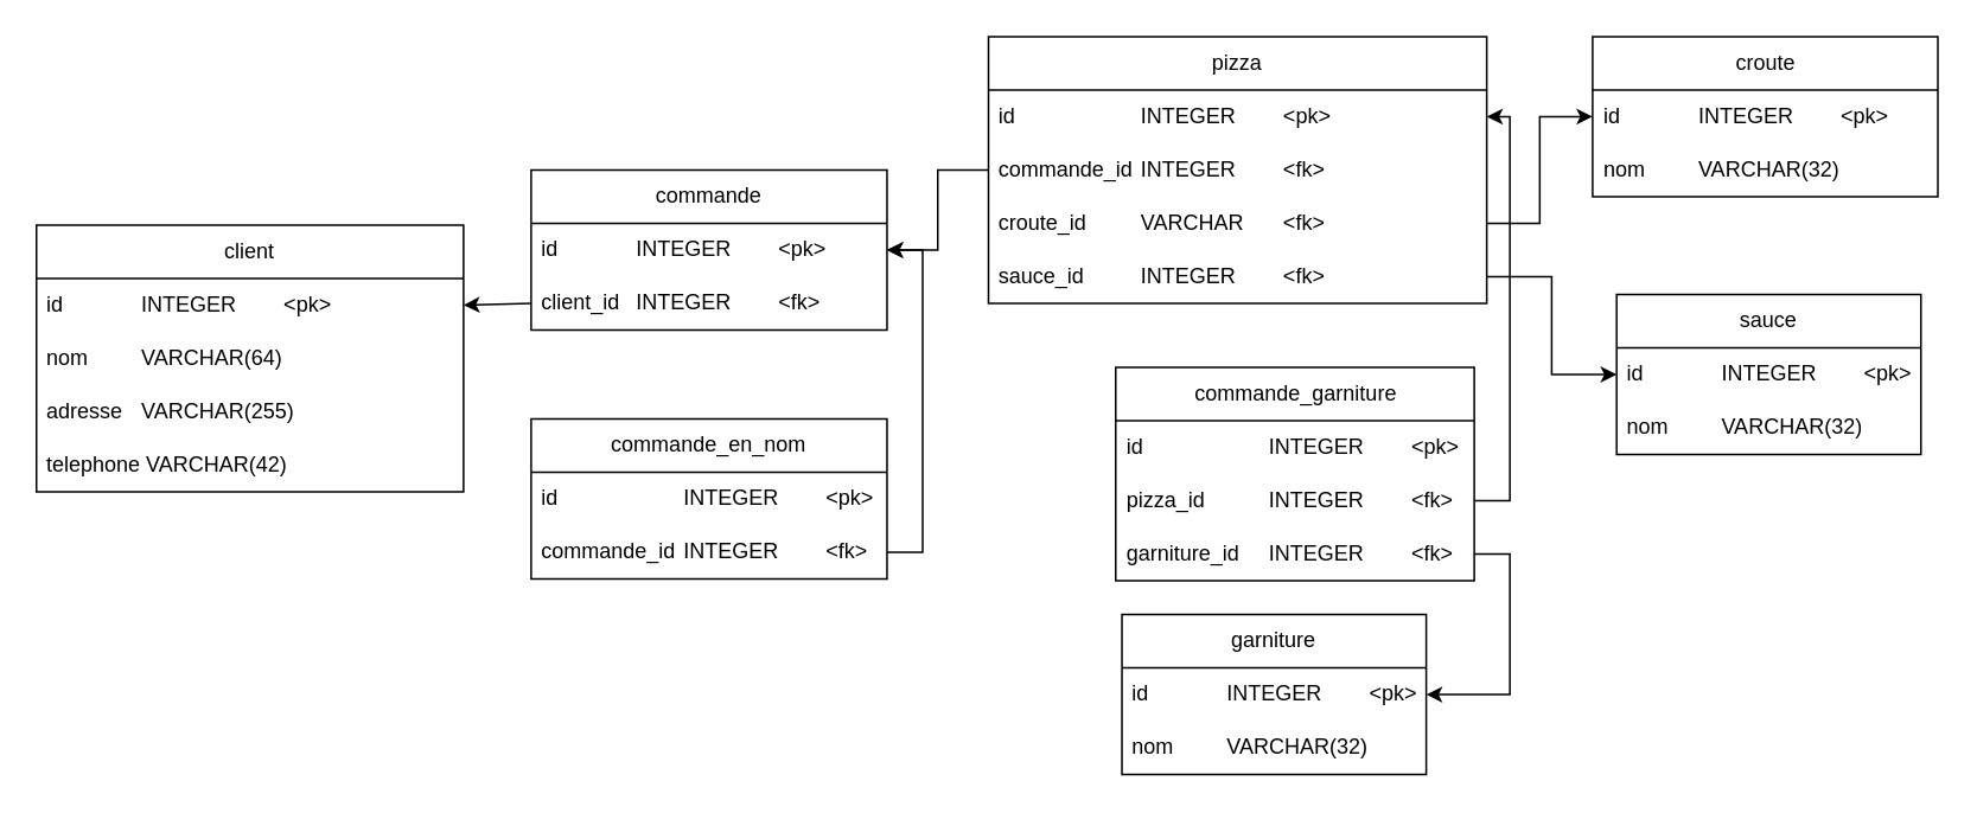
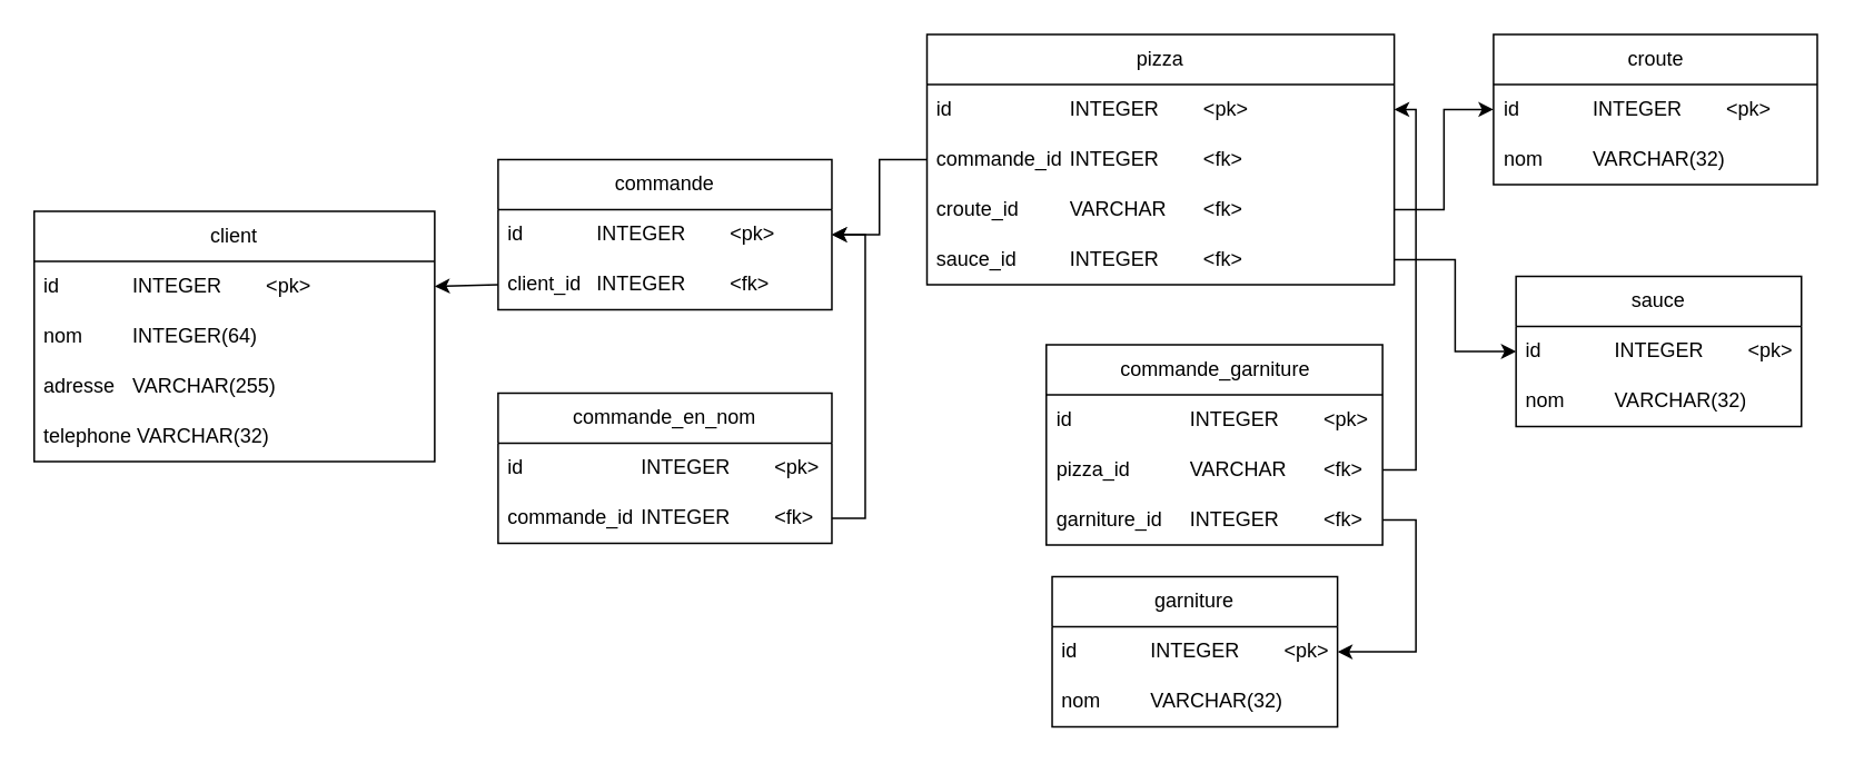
  <mxCell id="0" />
  <mxCell id="1" parent="0" />
  <mxCell id="2" value="client" style="swimlane;fontStyle=0;childLayout=stackLayout;horizontal=1;startSize=30;horizontalStack=0;resizeParent=1;resizeParentMax=0;resizeLast=0;collapsible=1;marginBottom=0;whiteSpace=wrap;html=1;" parent="1" vertex="1"><mxGeometry x="20" y="126" width="240" height="150" as="geometry" /></mxCell>
  <mxCell id="3" value="id&lt;span style=&quot;white-space: pre;&quot;&gt;&#09;&lt;/span&gt;&lt;span style=&quot;white-space: pre;&quot;&gt;&#09;&lt;/span&gt;INTEGER&lt;span style=&quot;white-space: pre;&quot;&gt;&#09;&lt;/span&gt;&amp;lt;pk&amp;gt;" style="text;strokeColor=none;fillColor=none;align=left;verticalAlign=middle;spacingLeft=4;spacingRight=4;overflow=hidden;points=[[0,0.5],[1,0.5]];portConstraint=eastwest;rotatable=0;whiteSpace=wrap;html=1;" parent="2" vertex="1"><mxGeometry y="30" width="240" height="30" as="geometry" /></mxCell>
- <mxCell id="4" value="nom&lt;span style=&quot;white-space: pre;&quot;&gt;&#09;&lt;span style=&quot;white-space: pre;&quot;&gt;&#09;&lt;/span&gt;&lt;/span&gt;VARCHAR(64)" style="text;strokeColor=none;fillColor=none;align=left;verticalAlign=middle;spacingLeft=4;spacingRight=4;overflow=hidden;points=[[0,0.5],[1,0.5]];portConstraint=eastwest;rotatable=0;whiteSpace=wrap;html=1;" parent="2" vertex="1"><mxGeometry y="60" width="240" height="30" as="geometry" /></mxCell>
+ <mxCell id="4" value="nom&lt;span style=&quot;white-space: pre;&quot;&gt;&#09;&lt;span style=&quot;white-space: pre;&quot;&gt;&#09;&lt;/span&gt;&lt;/span&gt;INTEGER(64)" style="text;strokeColor=none;fillColor=none;align=left;verticalAlign=middle;spacingLeft=4;spacingRight=4;overflow=hidden;points=[[0,0.5],[1,0.5]];portConstraint=eastwest;rotatable=0;whiteSpace=wrap;html=1;" parent="2" vertex="1"><mxGeometry y="60" width="240" height="30" as="geometry" /></mxCell>
  <mxCell id="5" value="adresse&lt;span style=&quot;white-space: pre;&quot;&gt;&#09;&lt;/span&gt;VARCHAR(255)" style="text;strokeColor=none;fillColor=none;align=left;verticalAlign=middle;spacingLeft=4;spacingRight=4;overflow=hidden;points=[[0,0.5],[1,0.5]];portConstraint=eastwest;rotatable=0;whiteSpace=wrap;html=1;" parent="2" vertex="1"><mxGeometry y="90" width="240" height="30" as="geometry" /></mxCell>
- <mxCell id="6" value="telephone VARCHAR(42)" style="text;strokeColor=none;fillColor=none;align=left;verticalAlign=middle;spacingLeft=4;spacingRight=4;overflow=hidden;points=[[0,0.5],[1,0.5]];portConstraint=eastwest;rotatable=0;whiteSpace=wrap;html=1;" parent="2" vertex="1"><mxGeometry y="120" width="240" height="30" as="geometry" /></mxCell>
+ <mxCell id="6" value="telephone VARCHAR(32)" style="text;strokeColor=none;fillColor=none;align=left;verticalAlign=middle;spacingLeft=4;spacingRight=4;overflow=hidden;points=[[0,0.5],[1,0.5]];portConstraint=eastwest;rotatable=0;whiteSpace=wrap;html=1;" parent="2" vertex="1"><mxGeometry y="120" width="240" height="30" as="geometry" /></mxCell>
  <mxCell id="7" value="commande" style="swimlane;fontStyle=0;childLayout=stackLayout;horizontal=1;startSize=30;horizontalStack=0;resizeParent=1;resizeParentMax=0;resizeLast=0;collapsible=1;marginBottom=0;whiteSpace=wrap;html=1;" parent="1" vertex="1"><mxGeometry x="298" y="95" width="200" height="90" as="geometry" /></mxCell>
  <mxCell id="8" value="id&lt;span style=&quot;white-space: pre;&quot;&gt;&#09;&lt;/span&gt;&lt;span style=&quot;white-space: pre;&quot;&gt;&#09;&lt;/span&gt;INTEGER&lt;span style=&quot;white-space: pre;&quot;&gt;&#09;&lt;/span&gt;&amp;lt;pk&amp;gt;" style="text;strokeColor=none;fillColor=none;align=left;verticalAlign=middle;spacingLeft=4;spacingRight=4;overflow=hidden;points=[[0,0.5],[1,0.5]];portConstraint=eastwest;rotatable=0;whiteSpace=wrap;html=1;" parent="7" vertex="1"><mxGeometry y="30" width="200" height="30" as="geometry" /></mxCell>
  <mxCell id="9" value="client_id&lt;span style=&quot;white-space: pre;&quot;&gt;&#09;&lt;/span&gt;INTEGER&lt;span style=&quot;white-space: pre;&quot;&gt;&#09;&lt;/span&gt;&amp;lt;fk&amp;gt;" style="text;strokeColor=none;fillColor=none;align=left;verticalAlign=middle;spacingLeft=4;spacingRight=4;overflow=hidden;points=[[0,0.5],[1,0.5]];portConstraint=eastwest;rotatable=0;whiteSpace=wrap;html=1;" parent="7" vertex="1"><mxGeometry y="60" width="200" height="30" as="geometry" /></mxCell>
  <mxCell id="10" value="" style="endArrow=classic;html=1;rounded=0;exitX=0;exitY=0.5;exitDx=0;exitDy=0;entryX=1;entryY=0.5;entryDx=0;entryDy=0;" parent="1" source="9" target="3" edge="1"><mxGeometry width="50" height="50" relative="1" as="geometry"><mxPoint x="758" y="301" as="sourcePoint" /><mxPoint x="808" y="251" as="targetPoint" /></mxGeometry></mxCell>
  <mxCell id="11" value="pizza" style="swimlane;fontStyle=0;childLayout=stackLayout;horizontal=1;startSize=30;horizontalStack=0;resizeParent=1;resizeParentMax=0;resizeLast=0;collapsible=1;marginBottom=0;whiteSpace=wrap;html=1;" parent="1" vertex="1"><mxGeometry x="555" y="20" width="280" height="150" as="geometry" /></mxCell>
  <mxCell id="12" value="id&lt;span style=&quot;white-space: pre;&quot;&gt;&#09;&lt;/span&gt;&lt;span style=&quot;white-space: pre;&quot;&gt;&#09;&lt;span style=&quot;white-space: pre;&quot;&gt;&#09;&lt;/span&gt;&lt;/span&gt;INTEGER&lt;span style=&quot;white-space: pre;&quot;&gt;&#09;&lt;/span&gt;&amp;lt;pk&amp;gt;" style="text;strokeColor=none;fillColor=none;align=left;verticalAlign=middle;spacingLeft=4;spacingRight=4;overflow=hidden;points=[[0,0.5],[1,0.5]];portConstraint=eastwest;rotatable=0;whiteSpace=wrap;html=1;" parent="11" vertex="1"><mxGeometry y="30" width="280" height="30" as="geometry" /></mxCell>
  <mxCell id="13" value="commande_id&lt;span style=&quot;white-space: pre;&quot;&gt;&#09;&lt;/span&gt;INTEGER&lt;span style=&quot;white-space: pre;&quot;&gt;&#09;&lt;/span&gt;&amp;lt;fk&amp;gt;" style="text;strokeColor=none;fillColor=none;align=left;verticalAlign=middle;spacingLeft=4;spacingRight=4;overflow=hidden;points=[[0,0.5],[1,0.5]];portConstraint=eastwest;rotatable=0;whiteSpace=wrap;html=1;" parent="11" vertex="1"><mxGeometry y="60" width="280" height="30" as="geometry" /></mxCell>
  <mxCell id="14" value="croute_id&lt;span style=&quot;white-space: pre;&quot;&gt;&#09;&lt;/span&gt;&lt;span style=&quot;white-space: pre;&quot;&gt;&#09;&lt;/span&gt;VARCHAR&lt;span style=&quot;white-space: pre;&quot;&gt;&#09;&lt;/span&gt;&amp;lt;fk&amp;gt;" style="text;strokeColor=none;fillColor=none;align=left;verticalAlign=middle;spacingLeft=4;spacingRight=4;overflow=hidden;points=[[0,0.5],[1,0.5]];portConstraint=eastwest;rotatable=0;whiteSpace=wrap;html=1;" vertex="1" parent="11"><mxGeometry y="90" width="280" height="30" as="geometry" /></mxCell>
  <mxCell id="15" value="sauce_id&lt;span style=&quot;white-space: pre;&quot;&gt;&#09;&lt;/span&gt;&lt;span style=&quot;white-space: pre;&quot;&gt;&#09;&lt;/span&gt;INTEGER&lt;span style=&quot;white-space: pre;&quot;&gt;&#09;&lt;/span&gt;&amp;lt;fk&amp;gt;" style="text;strokeColor=none;fillColor=none;align=left;verticalAlign=middle;spacingLeft=4;spacingRight=4;overflow=hidden;points=[[0,0.5],[1,0.5]];portConstraint=eastwest;rotatable=0;whiteSpace=wrap;html=1;" vertex="1" parent="11"><mxGeometry y="120" width="280" height="30" as="geometry" /></mxCell>
  <mxCell id="16" value="commande_en_nom" style="swimlane;fontStyle=0;childLayout=stackLayout;horizontal=1;startSize=30;horizontalStack=0;resizeParent=1;resizeParentMax=0;resizeLast=0;collapsible=1;marginBottom=0;whiteSpace=wrap;html=1;" parent="1" vertex="1"><mxGeometry x="298" y="235" width="200" height="90" as="geometry" /></mxCell>
  <mxCell id="17" value="id&lt;span style=&quot;white-space: pre;&quot;&gt;&#09;&lt;span style=&quot;white-space: pre;&quot;&gt;&#09;&lt;span style=&quot;white-space: pre;&quot;&gt;&#09;&lt;/span&gt;&lt;/span&gt;&lt;/span&gt;INTEGER&lt;span style=&quot;white-space: pre;&quot;&gt;&lt;span style=&quot;white-space: pre;&quot;&gt;&#09;&lt;/span&gt;&lt;/span&gt;&amp;lt;pk&amp;gt;" style="text;strokeColor=none;fillColor=none;align=left;verticalAlign=middle;spacingLeft=4;spacingRight=4;overflow=hidden;points=[[0,0.5],[1,0.5]];portConstraint=eastwest;rotatable=0;whiteSpace=wrap;html=1;" parent="16" vertex="1"><mxGeometry y="30" width="200" height="30" as="geometry" /></mxCell>
  <mxCell id="18" value="commande_id&lt;span style=&quot;white-space: pre;&quot;&gt;&#09;&lt;/span&gt;INTEGER&lt;span style=&quot;white-space: pre;&quot;&gt;&#09;&lt;/span&gt;&amp;lt;fk&amp;gt;" style="text;strokeColor=none;fillColor=none;align=left;verticalAlign=middle;spacingLeft=4;spacingRight=4;overflow=hidden;points=[[0,0.5],[1,0.5]];portConstraint=eastwest;rotatable=0;whiteSpace=wrap;html=1;" parent="16" vertex="1"><mxGeometry y="60" width="200" height="30" as="geometry" /></mxCell>
  <mxCell id="19" style="edgeStyle=orthogonalEdgeStyle;rounded=0;orthogonalLoop=1;jettySize=auto;html=1;exitX=1;exitY=0.5;exitDx=0;exitDy=0;entryX=1;entryY=0.5;entryDx=0;entryDy=0;" parent="1" source="18" target="8" edge="1"><mxGeometry relative="1" as="geometry" /></mxCell>
  <mxCell id="20" style="edgeStyle=orthogonalEdgeStyle;rounded=0;orthogonalLoop=1;jettySize=auto;html=1;exitX=0;exitY=0.5;exitDx=0;exitDy=0;" parent="1" source="13" target="8" edge="1"><mxGeometry relative="1" as="geometry" /></mxCell>
  <mxCell id="21" value="croute" style="swimlane;fontStyle=0;childLayout=stackLayout;horizontal=1;startSize=30;horizontalStack=0;resizeParent=1;resizeParentMax=0;resizeLast=0;collapsible=1;marginBottom=0;whiteSpace=wrap;html=1;" parent="1" vertex="1"><mxGeometry x="894.5" y="20" width="194" height="90" as="geometry" /></mxCell>
  <mxCell id="22" value="id&lt;span style=&quot;white-space: pre;&quot;&gt;&#09;&lt;/span&gt;&lt;span style=&quot;white-space: pre;&quot;&gt;&#09;&lt;/span&gt;INTEGER&lt;span style=&quot;white-space: pre;&quot;&gt;&#09;&lt;/span&gt;&amp;lt;pk&amp;gt;" style="text;strokeColor=none;fillColor=none;align=left;verticalAlign=middle;spacingLeft=4;spacingRight=4;overflow=hidden;points=[[0,0.5],[1,0.5]];portConstraint=eastwest;rotatable=0;whiteSpace=wrap;html=1;" parent="21" vertex="1"><mxGeometry y="30" width="194" height="30" as="geometry" /></mxCell>
  <mxCell id="23" value="nom&lt;span style=&quot;white-space: pre;&quot;&gt;&#09;&lt;/span&gt;&lt;span style=&quot;white-space: pre;&quot;&gt;&#09;&lt;/span&gt;VARCHAR(32)" style="text;strokeColor=none;fillColor=none;align=left;verticalAlign=middle;spacingLeft=4;spacingRight=4;overflow=hidden;points=[[0,0.5],[1,0.5]];portConstraint=eastwest;rotatable=0;whiteSpace=wrap;html=1;" parent="21" vertex="1"><mxGeometry y="60" width="194" height="30" as="geometry" /></mxCell>
  <mxCell id="24" value="sauce" style="swimlane;fontStyle=0;childLayout=stackLayout;horizontal=1;startSize=30;horizontalStack=0;resizeParent=1;resizeParentMax=0;resizeLast=0;collapsible=1;marginBottom=0;whiteSpace=wrap;html=1;" parent="1" vertex="1"><mxGeometry x="908" y="165" width="171" height="90" as="geometry" /></mxCell>
  <mxCell id="25" value="id&lt;span style=&quot;white-space: pre;&quot;&gt;&#09;&lt;/span&gt;&lt;span style=&quot;white-space: pre;&quot;&gt;&#09;&lt;/span&gt;INTEGER&lt;span style=&quot;white-space: pre;&quot;&gt;&#09;&lt;/span&gt;&amp;lt;pk&amp;gt;" style="text;strokeColor=none;fillColor=none;align=left;verticalAlign=middle;spacingLeft=4;spacingRight=4;overflow=hidden;points=[[0,0.5],[1,0.5]];portConstraint=eastwest;rotatable=0;whiteSpace=wrap;html=1;" parent="24" vertex="1"><mxGeometry y="30" width="171" height="30" as="geometry" /></mxCell>
  <mxCell id="26" value="nom&lt;span style=&quot;white-space: pre;&quot;&gt;&#09;&lt;/span&gt;&lt;span style=&quot;white-space: pre;&quot;&gt;&#09;&lt;/span&gt;VARCHAR(32)" style="text;strokeColor=none;fillColor=none;align=left;verticalAlign=middle;spacingLeft=4;spacingRight=4;overflow=hidden;points=[[0,0.5],[1,0.5]];portConstraint=eastwest;rotatable=0;whiteSpace=wrap;html=1;" parent="24" vertex="1"><mxGeometry y="60" width="171" height="30" as="geometry" /></mxCell>
  <mxCell id="27" value="garniture" style="swimlane;fontStyle=0;childLayout=stackLayout;horizontal=1;startSize=30;horizontalStack=0;resizeParent=1;resizeParentMax=0;resizeLast=0;collapsible=1;marginBottom=0;whiteSpace=wrap;html=1;" parent="1" vertex="1"><mxGeometry x="630" y="345" width="171" height="90" as="geometry" /></mxCell>
  <mxCell id="28" value="id&lt;span style=&quot;white-space: pre;&quot;&gt;&#09;&lt;/span&gt;&lt;span style=&quot;white-space: pre;&quot;&gt;&#09;&lt;/span&gt;INTEGER&lt;span style=&quot;white-space: pre;&quot;&gt;&#09;&lt;/span&gt;&amp;lt;pk&amp;gt;" style="text;strokeColor=none;fillColor=none;align=left;verticalAlign=middle;spacingLeft=4;spacingRight=4;overflow=hidden;points=[[0,0.5],[1,0.5]];portConstraint=eastwest;rotatable=0;whiteSpace=wrap;html=1;" parent="27" vertex="1"><mxGeometry y="30" width="171" height="30" as="geometry" /></mxCell>
  <mxCell id="29" value="nom&lt;span style=&quot;white-space: pre;&quot;&gt;&#09;&lt;/span&gt;&lt;span style=&quot;white-space: pre;&quot;&gt;&#09;&lt;/span&gt;VARCHAR(32)" style="text;strokeColor=none;fillColor=none;align=left;verticalAlign=middle;spacingLeft=4;spacingRight=4;overflow=hidden;points=[[0,0.5],[1,0.5]];portConstraint=eastwest;rotatable=0;whiteSpace=wrap;html=1;" parent="27" vertex="1"><mxGeometry y="60" width="171" height="30" as="geometry" /></mxCell>
  <mxCell id="30" value="commande_garniture" style="swimlane;fontStyle=0;childLayout=stackLayout;horizontal=1;startSize=30;horizontalStack=0;resizeParent=1;resizeParentMax=0;resizeLast=0;collapsible=1;marginBottom=0;whiteSpace=wrap;html=1;" parent="1" vertex="1"><mxGeometry x="626.5" y="206" width="201.5" height="120" as="geometry" /></mxCell>
  <mxCell id="31" value="id&lt;span style=&quot;white-space: pre;&quot;&gt;&#09;&lt;/span&gt;&lt;span style=&quot;white-space: pre;&quot;&gt;&#09;&lt;span style=&quot;white-space: pre;&quot;&gt;&#09;&lt;/span&gt;&lt;/span&gt;INTEGER&lt;span style=&quot;white-space: pre;&quot;&gt;&#09;&lt;/span&gt;&amp;lt;pk&amp;gt;" style="text;strokeColor=none;fillColor=none;align=left;verticalAlign=middle;spacingLeft=4;spacingRight=4;overflow=hidden;points=[[0,0.5],[1,0.5]];portConstraint=eastwest;rotatable=0;whiteSpace=wrap;html=1;" parent="30" vertex="1"><mxGeometry y="30" width="201.5" height="30" as="geometry" /></mxCell>
- <mxCell id="32" value="pizza_id&lt;span style=&quot;white-space: pre;&quot;&gt;&#09;&lt;span style=&quot;white-space: pre;&quot;&gt;&#09;&lt;/span&gt;&lt;/span&gt;INTEGER&lt;span style=&quot;white-space: pre;&quot;&gt;&lt;span style=&quot;white-space: pre;&quot;&gt;&#09;&lt;/span&gt;&lt;/span&gt;&amp;lt;fk&amp;gt;" style="text;strokeColor=none;fillColor=none;align=left;verticalAlign=middle;spacingLeft=4;spacingRight=4;overflow=hidden;points=[[0,0.5],[1,0.5]];portConstraint=eastwest;rotatable=0;whiteSpace=wrap;html=1;" parent="30" vertex="1"><mxGeometry y="60" width="201.5" height="30" as="geometry" /></mxCell>
+ <mxCell id="32" value="pizza_id&lt;span style=&quot;white-space: pre;&quot;&gt;&#09;&lt;span style=&quot;white-space: pre;&quot;&gt;&#09;&lt;/span&gt;&lt;/span&gt;VARCHAR&lt;span style=&quot;white-space: pre;&quot;&gt;&lt;span style=&quot;white-space: pre;&quot;&gt;&#09;&lt;/span&gt;&lt;/span&gt;&amp;lt;fk&amp;gt;" style="text;strokeColor=none;fillColor=none;align=left;verticalAlign=middle;spacingLeft=4;spacingRight=4;overflow=hidden;points=[[0,0.5],[1,0.5]];portConstraint=eastwest;rotatable=0;whiteSpace=wrap;html=1;" parent="30" vertex="1"><mxGeometry y="60" width="201.5" height="30" as="geometry" /></mxCell>
  <mxCell id="33" value="garniture_id&lt;span style=&quot;white-space: pre;&quot;&gt;&#09;&lt;/span&gt;INTEGER&lt;span style=&quot;white-space: pre;&quot;&gt;&#09;&lt;/span&gt;&amp;lt;fk&amp;gt;" style="text;strokeColor=none;fillColor=none;align=left;verticalAlign=middle;spacingLeft=4;spacingRight=4;overflow=hidden;points=[[0,0.5],[1,0.5]];portConstraint=eastwest;rotatable=0;whiteSpace=wrap;html=1;" parent="30" vertex="1"><mxGeometry y="90" width="201.5" height="30" as="geometry" /></mxCell>
  <mxCell id="34" style="edgeStyle=orthogonalEdgeStyle;rounded=0;orthogonalLoop=1;jettySize=auto;html=1;exitX=1;exitY=0.5;exitDx=0;exitDy=0;" parent="1" source="33" target="28" edge="1"><mxGeometry relative="1" as="geometry" /></mxCell>
  <mxCell id="35" style="edgeStyle=orthogonalEdgeStyle;rounded=0;orthogonalLoop=1;jettySize=auto;html=1;exitX=1;exitY=0.5;exitDx=0;exitDy=0;entryX=1;entryY=0.5;entryDx=0;entryDy=0;" edge="1" parent="1" source="32" target="12"><mxGeometry relative="1" as="geometry" /></mxCell>
  <mxCell id="36" style="edgeStyle=orthogonalEdgeStyle;rounded=0;orthogonalLoop=1;jettySize=auto;html=1;exitX=1;exitY=0.5;exitDx=0;exitDy=0;entryX=0;entryY=0.5;entryDx=0;entryDy=0;" edge="1" parent="1" source="14" target="22"><mxGeometry relative="1" as="geometry" /></mxCell>
  <mxCell id="37" style="edgeStyle=orthogonalEdgeStyle;rounded=0;orthogonalLoop=1;jettySize=auto;html=1;exitX=1;exitY=0.5;exitDx=0;exitDy=0;entryX=0;entryY=0.5;entryDx=0;entryDy=0;" edge="1" parent="1" source="15" target="25"><mxGeometry relative="1" as="geometry" /></mxCell>
